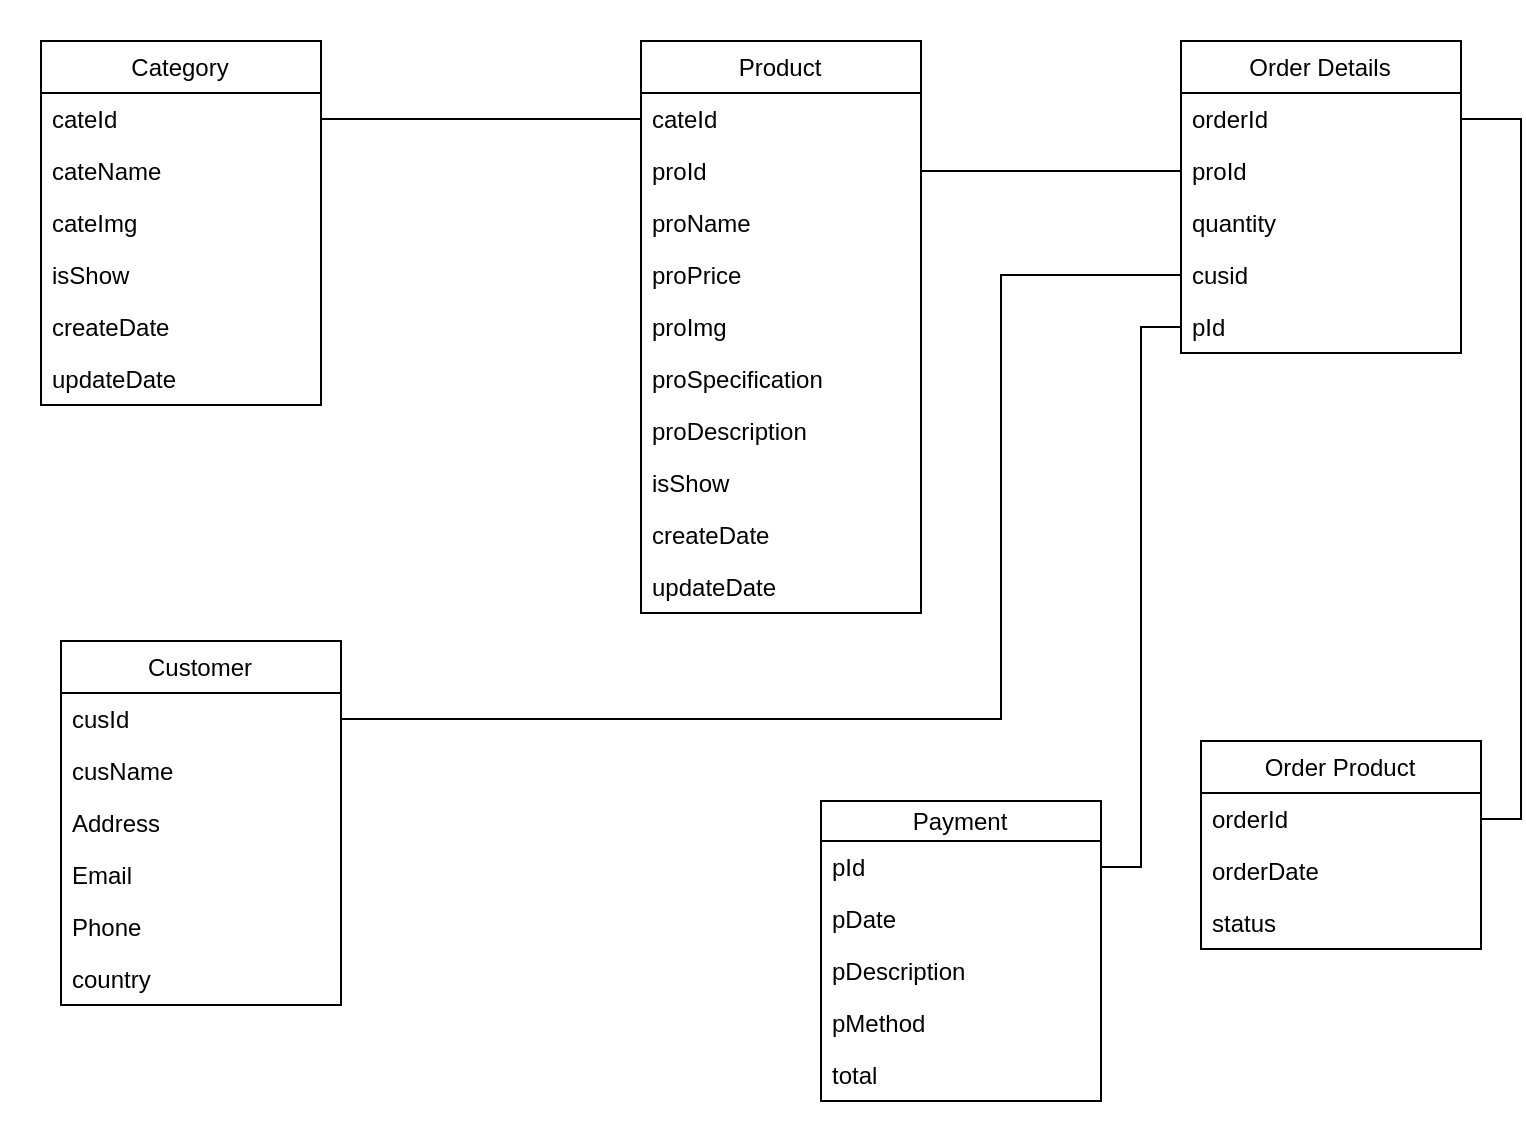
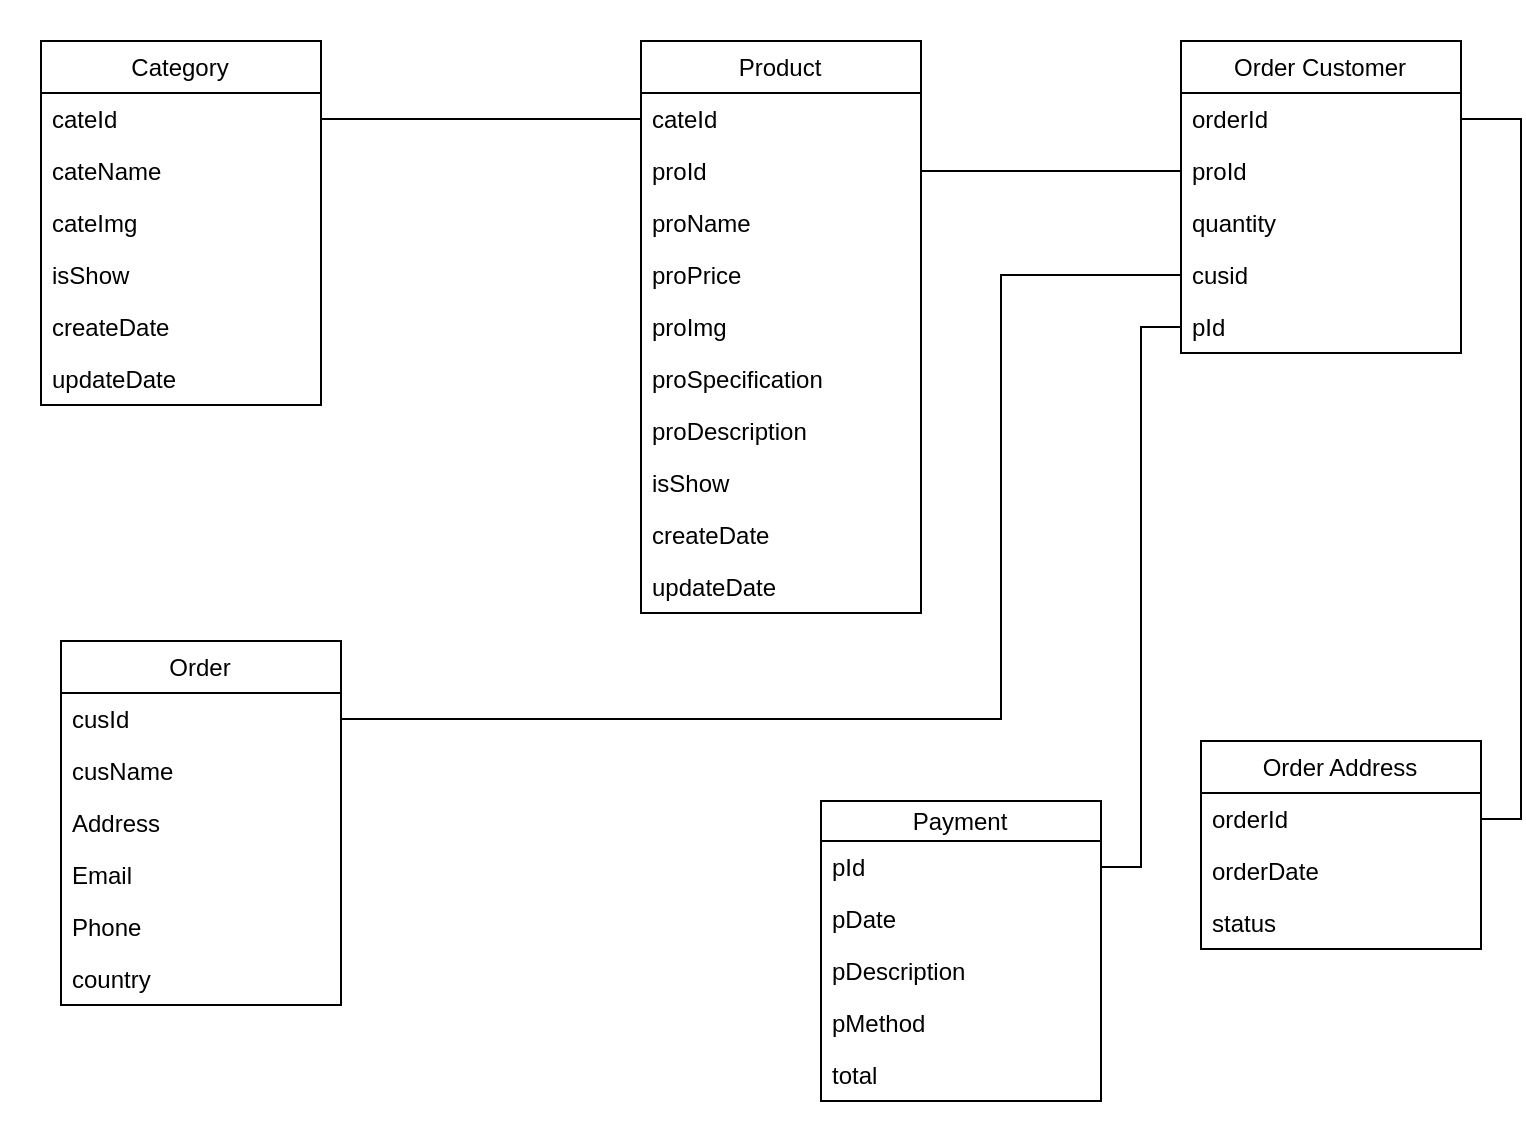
  <mxCell id="0" />
  <mxCell id="1" parent="0" />
  <mxCell id="2" value="Product" style="swimlane;fontStyle=0;childLayout=stackLayout;horizontal=1;startSize=26;fillColor=none;horizontalStack=0;resizeParent=1;resizeParentMax=0;resizeLast=0;collapsible=1;marginBottom=0;" parent="1" vertex="1"><mxGeometry x="320" y="20" width="140" height="286" as="geometry" /></mxCell>
  <mxCell id="3" value="cateId" style="text;strokeColor=none;fillColor=none;align=left;verticalAlign=top;spacingLeft=4;spacingRight=4;overflow=hidden;rotatable=0;points=[[0,0.5],[1,0.5]];portConstraint=eastwest;" parent="2" vertex="1"><mxGeometry y="26" width="140" height="26" as="geometry" /></mxCell>
  <mxCell id="4" value="proId" style="text;strokeColor=none;fillColor=none;align=left;verticalAlign=top;spacingLeft=4;spacingRight=4;overflow=hidden;rotatable=0;points=[[0,0.5],[1,0.5]];portConstraint=eastwest;" parent="2" vertex="1"><mxGeometry y="52" width="140" height="26" as="geometry" /></mxCell>
  <mxCell id="5" value="proName" style="text;strokeColor=none;fillColor=none;align=left;verticalAlign=top;spacingLeft=4;spacingRight=4;overflow=hidden;rotatable=0;points=[[0,0.5],[1,0.5]];portConstraint=eastwest;" parent="2" vertex="1"><mxGeometry y="78" width="140" height="26" as="geometry" /></mxCell>
  <mxCell id="6" value="proPrice" style="text;strokeColor=none;fillColor=none;align=left;verticalAlign=top;spacingLeft=4;spacingRight=4;overflow=hidden;rotatable=0;points=[[0,0.5],[1,0.5]];portConstraint=eastwest;" parent="2" vertex="1"><mxGeometry y="104" width="140" height="26" as="geometry" /></mxCell>
  <mxCell id="7" value="proImg" style="text;strokeColor=none;fillColor=none;align=left;verticalAlign=top;spacingLeft=4;spacingRight=4;overflow=hidden;rotatable=0;points=[[0,0.5],[1,0.5]];portConstraint=eastwest;" parent="2" vertex="1"><mxGeometry y="130" width="140" height="26" as="geometry" /></mxCell>
  <mxCell id="8" value="proSpecification" style="text;strokeColor=none;fillColor=none;align=left;verticalAlign=top;spacingLeft=4;spacingRight=4;overflow=hidden;rotatable=0;points=[[0,0.5],[1,0.5]];portConstraint=eastwest;" parent="2" vertex="1"><mxGeometry y="156" width="140" height="26" as="geometry" /></mxCell>
  <mxCell id="9" value="proDescription" style="text;strokeColor=none;fillColor=none;align=left;verticalAlign=top;spacingLeft=4;spacingRight=4;overflow=hidden;rotatable=0;points=[[0,0.5],[1,0.5]];portConstraint=eastwest;" parent="2" vertex="1"><mxGeometry y="182" width="140" height="26" as="geometry" /></mxCell>
  <mxCell id="10" value="isShow" style="text;strokeColor=none;fillColor=none;align=left;verticalAlign=top;spacingLeft=4;spacingRight=4;overflow=hidden;rotatable=0;points=[[0,0.5],[1,0.5]];portConstraint=eastwest;" parent="2" vertex="1"><mxGeometry y="208" width="140" height="26" as="geometry" /></mxCell>
  <mxCell id="11" value="createDate" style="text;strokeColor=none;fillColor=none;align=left;verticalAlign=top;spacingLeft=4;spacingRight=4;overflow=hidden;rotatable=0;points=[[0,0.5],[1,0.5]];portConstraint=eastwest;" parent="2" vertex="1"><mxGeometry y="234" width="140" height="26" as="geometry" /></mxCell>
  <mxCell id="12" value="updateDate" style="text;strokeColor=none;fillColor=none;align=left;verticalAlign=top;spacingLeft=4;spacingRight=4;overflow=hidden;rotatable=0;points=[[0,0.5],[1,0.5]];portConstraint=eastwest;" parent="2" vertex="1"><mxGeometry y="260" width="140" height="26" as="geometry" /></mxCell>
  <mxCell id="13" value="Category" style="swimlane;fontStyle=0;childLayout=stackLayout;horizontal=1;startSize=26;fillColor=none;horizontalStack=0;resizeParent=1;resizeParentMax=0;resizeLast=0;collapsible=1;marginBottom=0;" parent="1" vertex="1"><mxGeometry x="20" y="20" width="140" height="182" as="geometry" /></mxCell>
  <mxCell id="14" value="cateId" style="text;strokeColor=none;fillColor=none;align=left;verticalAlign=top;spacingLeft=4;spacingRight=4;overflow=hidden;rotatable=0;points=[[0,0.5],[1,0.5]];portConstraint=eastwest;" parent="13" vertex="1"><mxGeometry y="26" width="140" height="26" as="geometry" /></mxCell>
  <mxCell id="15" value="cateName" style="text;strokeColor=none;fillColor=none;align=left;verticalAlign=top;spacingLeft=4;spacingRight=4;overflow=hidden;rotatable=0;points=[[0,0.5],[1,0.5]];portConstraint=eastwest;" parent="13" vertex="1"><mxGeometry y="52" width="140" height="26" as="geometry" /></mxCell>
  <mxCell id="16" value="cateImg" style="text;strokeColor=none;fillColor=none;align=left;verticalAlign=top;spacingLeft=4;spacingRight=4;overflow=hidden;rotatable=0;points=[[0,0.5],[1,0.5]];portConstraint=eastwest;" parent="13" vertex="1"><mxGeometry y="78" width="140" height="26" as="geometry" /></mxCell>
  <mxCell id="17" value="isShow" style="text;strokeColor=none;fillColor=none;align=left;verticalAlign=top;spacingLeft=4;spacingRight=4;overflow=hidden;rotatable=0;points=[[0,0.5],[1,0.5]];portConstraint=eastwest;" parent="13" vertex="1"><mxGeometry y="104" width="140" height="26" as="geometry" /></mxCell>
  <mxCell id="18" value="createDate" style="text;strokeColor=none;fillColor=none;align=left;verticalAlign=top;spacingLeft=4;spacingRight=4;overflow=hidden;rotatable=0;points=[[0,0.5],[1,0.5]];portConstraint=eastwest;" parent="13" vertex="1"><mxGeometry y="130" width="140" height="26" as="geometry" /></mxCell>
  <mxCell id="19" value="updateDate" style="text;strokeColor=none;fillColor=none;align=left;verticalAlign=top;spacingLeft=4;spacingRight=4;overflow=hidden;rotatable=0;points=[[0,0.5],[1,0.5]];portConstraint=eastwest;" parent="13" vertex="1"><mxGeometry y="156" width="140" height="26" as="geometry" /></mxCell>
- <mxCell id="20" value="Order Product" style="swimlane;fontStyle=0;childLayout=stackLayout;horizontal=1;startSize=26;fillColor=none;horizontalStack=0;resizeParent=1;resizeParentMax=0;resizeLast=0;collapsible=1;marginBottom=0;" parent="1" vertex="1"><mxGeometry x="600" y="370" width="140" height="104" as="geometry" /></mxCell>
+ <mxCell id="20" value="Order Address" style="swimlane;fontStyle=0;childLayout=stackLayout;horizontal=1;startSize=26;fillColor=none;horizontalStack=0;resizeParent=1;resizeParentMax=0;resizeLast=0;collapsible=1;marginBottom=0;" parent="1" vertex="1"><mxGeometry x="600" y="370" width="140" height="104" as="geometry" /></mxCell>
  <mxCell id="21" value="orderId" style="text;strokeColor=none;fillColor=none;align=left;verticalAlign=top;spacingLeft=4;spacingRight=4;overflow=hidden;rotatable=0;points=[[0,0.5],[1,0.5]];portConstraint=eastwest;" parent="20" vertex="1"><mxGeometry y="26" width="140" height="26" as="geometry" /></mxCell>
  <mxCell id="22" value="orderDate" style="text;strokeColor=none;fillColor=none;align=left;verticalAlign=top;spacingLeft=4;spacingRight=4;overflow=hidden;rotatable=0;points=[[0,0.5],[1,0.5]];portConstraint=eastwest;" parent="20" vertex="1"><mxGeometry y="52" width="140" height="26" as="geometry" /></mxCell>
  <mxCell id="23" value="status" style="text;strokeColor=none;fillColor=none;align=left;verticalAlign=top;spacingLeft=4;spacingRight=4;overflow=hidden;rotatable=0;points=[[0,0.5],[1,0.5]];portConstraint=eastwest;" parent="20" vertex="1"><mxGeometry y="78" width="140" height="26" as="geometry" /></mxCell>
  <mxCell id="24" style="edgeStyle=orthogonalEdgeStyle;rounded=0;orthogonalLoop=1;jettySize=auto;html=1;entryX=0;entryY=0.5;entryDx=0;entryDy=0;endArrow=none;endFill=0;" parent="1" source="14" target="3" edge="1"><mxGeometry relative="1" as="geometry" /></mxCell>
  <mxCell id="25" value="Payment" style="swimlane;fontStyle=0;childLayout=stackLayout;horizontal=1;startSize=20;fillColor=none;horizontalStack=0;resizeParent=1;resizeParentMax=0;resizeLast=0;collapsible=1;marginBottom=0;" parent="1" vertex="1"><mxGeometry x="410" y="400" width="140" height="150" as="geometry" /></mxCell>
  <mxCell id="26" value="pId" style="text;strokeColor=none;fillColor=none;align=left;verticalAlign=top;spacingLeft=4;spacingRight=4;overflow=hidden;rotatable=0;points=[[0,0.5],[1,0.5]];portConstraint=eastwest;" parent="25" vertex="1"><mxGeometry y="20" width="140" height="26" as="geometry" /></mxCell>
  <mxCell id="27" value="pDate" style="text;strokeColor=none;fillColor=none;align=left;verticalAlign=top;spacingLeft=4;spacingRight=4;overflow=hidden;rotatable=0;points=[[0,0.5],[1,0.5]];portConstraint=eastwest;" parent="25" vertex="1"><mxGeometry y="46" width="140" height="26" as="geometry" /></mxCell>
  <mxCell id="28" value="pDescription" style="text;strokeColor=none;fillColor=none;align=left;verticalAlign=top;spacingLeft=4;spacingRight=4;overflow=hidden;rotatable=0;points=[[0,0.5],[1,0.5]];portConstraint=eastwest;" parent="25" vertex="1"><mxGeometry y="72" width="140" height="26" as="geometry" /></mxCell>
  <mxCell id="29" value="pMethod" style="text;strokeColor=none;fillColor=none;align=left;verticalAlign=top;spacingLeft=4;spacingRight=4;overflow=hidden;rotatable=0;points=[[0,0.5],[1,0.5]];portConstraint=eastwest;" parent="25" vertex="1"><mxGeometry y="98" width="140" height="26" as="geometry" /></mxCell>
  <mxCell id="30" value="total" style="text;strokeColor=none;fillColor=none;align=left;verticalAlign=top;spacingLeft=4;spacingRight=4;overflow=hidden;rotatable=0;points=[[0,0.5],[1,0.5]];portConstraint=eastwest;" parent="25" vertex="1"><mxGeometry y="124" width="140" height="26" as="geometry" /></mxCell>
- <mxCell id="31" value="Order Details" style="swimlane;fontStyle=0;childLayout=stackLayout;horizontal=1;startSize=26;fillColor=none;horizontalStack=0;resizeParent=1;resizeParentMax=0;resizeLast=0;collapsible=1;marginBottom=0;" parent="1" vertex="1"><mxGeometry x="590" y="20" width="140" height="156" as="geometry" /></mxCell>
+ <mxCell id="31" value="Order Customer" style="swimlane;fontStyle=0;childLayout=stackLayout;horizontal=1;startSize=26;fillColor=none;horizontalStack=0;resizeParent=1;resizeParentMax=0;resizeLast=0;collapsible=1;marginBottom=0;" parent="1" vertex="1"><mxGeometry x="590" y="20" width="140" height="156" as="geometry" /></mxCell>
  <mxCell id="32" value="orderId" style="text;strokeColor=none;fillColor=none;align=left;verticalAlign=top;spacingLeft=4;spacingRight=4;overflow=hidden;rotatable=0;points=[[0,0.5],[1,0.5]];portConstraint=eastwest;" parent="31" vertex="1"><mxGeometry y="26" width="140" height="26" as="geometry" /></mxCell>
  <mxCell id="33" value="proId" style="text;strokeColor=none;fillColor=none;align=left;verticalAlign=top;spacingLeft=4;spacingRight=4;overflow=hidden;rotatable=0;points=[[0,0.5],[1,0.5]];portConstraint=eastwest;" parent="31" vertex="1"><mxGeometry y="52" width="140" height="26" as="geometry" /></mxCell>
  <mxCell id="34" value="quantity" style="text;strokeColor=none;fillColor=none;align=left;verticalAlign=top;spacingLeft=4;spacingRight=4;overflow=hidden;rotatable=0;points=[[0,0.5],[1,0.5]];portConstraint=eastwest;" parent="31" vertex="1"><mxGeometry y="78" width="140" height="26" as="geometry" /></mxCell>
  <mxCell id="35" value="cusid" style="text;strokeColor=none;fillColor=none;align=left;verticalAlign=top;spacingLeft=4;spacingRight=4;overflow=hidden;rotatable=0;points=[[0,0.5],[1,0.5]];portConstraint=eastwest;" parent="31" vertex="1"><mxGeometry y="104" width="140" height="26" as="geometry" /></mxCell>
  <mxCell id="36" value="pId" style="text;strokeColor=none;fillColor=none;align=left;verticalAlign=top;spacingLeft=4;spacingRight=4;overflow=hidden;rotatable=0;points=[[0,0.5],[1,0.5]];portConstraint=eastwest;" parent="31" vertex="1"><mxGeometry y="130" width="140" height="26" as="geometry" /></mxCell>
  <mxCell id="37" style="edgeStyle=orthogonalEdgeStyle;rounded=0;orthogonalLoop=1;jettySize=auto;html=1;entryX=0;entryY=0.5;entryDx=0;entryDy=0;endArrow=none;endFill=0;" parent="1" source="4" target="33" edge="1"><mxGeometry relative="1" as="geometry" /></mxCell>
  <mxCell id="38" style="edgeStyle=orthogonalEdgeStyle;rounded=0;orthogonalLoop=1;jettySize=auto;html=1;entryX=1;entryY=0.5;entryDx=0;entryDy=0;endArrow=none;endFill=0;" parent="1" source="36" target="26" edge="1"><mxGeometry relative="1" as="geometry" /></mxCell>
  <mxCell id="39" style="edgeStyle=orthogonalEdgeStyle;rounded=0;orthogonalLoop=1;jettySize=auto;html=1;entryX=1;entryY=0.5;entryDx=0;entryDy=0;endArrow=none;endFill=0;" parent="1" source="32" target="21" edge="1"><mxGeometry relative="1" as="geometry" /></mxCell>
- <mxCell id="40" value="Customer" style="swimlane;fontStyle=0;childLayout=stackLayout;horizontal=1;startSize=26;fillColor=none;horizontalStack=0;resizeParent=1;resizeParentMax=0;resizeLast=0;collapsible=1;marginBottom=0;" parent="1" vertex="1"><mxGeometry x="30" y="320" width="140" height="182" as="geometry" /></mxCell>
+ <mxCell id="40" value="Order" style="swimlane;fontStyle=0;childLayout=stackLayout;horizontal=1;startSize=26;fillColor=none;horizontalStack=0;resizeParent=1;resizeParentMax=0;resizeLast=0;collapsible=1;marginBottom=0;" parent="1" vertex="1"><mxGeometry x="30" y="320" width="140" height="182" as="geometry" /></mxCell>
  <mxCell id="41" value="cusId" style="text;strokeColor=none;fillColor=none;align=left;verticalAlign=top;spacingLeft=4;spacingRight=4;overflow=hidden;rotatable=0;points=[[0,0.5],[1,0.5]];portConstraint=eastwest;" parent="40" vertex="1"><mxGeometry y="26" width="140" height="26" as="geometry" /></mxCell>
  <mxCell id="42" value="cusName" style="text;strokeColor=none;fillColor=none;align=left;verticalAlign=top;spacingLeft=4;spacingRight=4;overflow=hidden;rotatable=0;points=[[0,0.5],[1,0.5]];portConstraint=eastwest;" parent="40" vertex="1"><mxGeometry y="52" width="140" height="26" as="geometry" /></mxCell>
  <mxCell id="43" value="Address" style="text;strokeColor=none;fillColor=none;align=left;verticalAlign=top;spacingLeft=4;spacingRight=4;overflow=hidden;rotatable=0;points=[[0,0.5],[1,0.5]];portConstraint=eastwest;" parent="40" vertex="1"><mxGeometry y="78" width="140" height="26" as="geometry" /></mxCell>
  <mxCell id="44" value="Email" style="text;strokeColor=none;fillColor=none;align=left;verticalAlign=top;spacingLeft=4;spacingRight=4;overflow=hidden;rotatable=0;points=[[0,0.5],[1,0.5]];portConstraint=eastwest;" parent="40" vertex="1"><mxGeometry y="104" width="140" height="26" as="geometry" /></mxCell>
  <mxCell id="45" value="Phone" style="text;strokeColor=none;fillColor=none;align=left;verticalAlign=top;spacingLeft=4;spacingRight=4;overflow=hidden;rotatable=0;points=[[0,0.5],[1,0.5]];portConstraint=eastwest;" parent="40" vertex="1"><mxGeometry y="130" width="140" height="26" as="geometry" /></mxCell>
  <mxCell id="46" value="country" style="text;strokeColor=none;fillColor=none;align=left;verticalAlign=top;spacingLeft=4;spacingRight=4;overflow=hidden;rotatable=0;points=[[0,0.5],[1,0.5]];portConstraint=eastwest;" parent="40" vertex="1"><mxGeometry y="156" width="140" height="26" as="geometry" /></mxCell>
  <mxCell id="47" style="edgeStyle=orthogonalEdgeStyle;rounded=0;orthogonalLoop=1;jettySize=auto;html=1;entryX=0;entryY=0.5;entryDx=0;entryDy=0;endArrow=none;endFill=0;" parent="1" source="41" target="35" edge="1"><mxGeometry relative="1" as="geometry"><mxPoint x="20" y="475" as="targetPoint" /><Array as="points"><mxPoint x="500" y="359" /><mxPoint x="500" y="137" /></Array></mxGeometry></mxCell>
